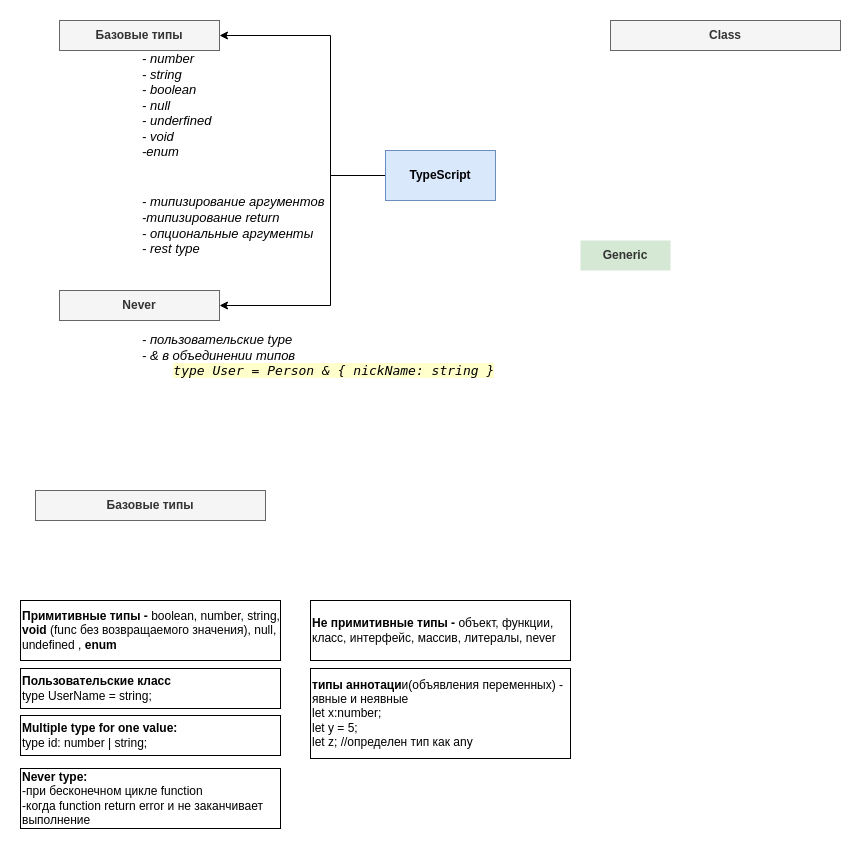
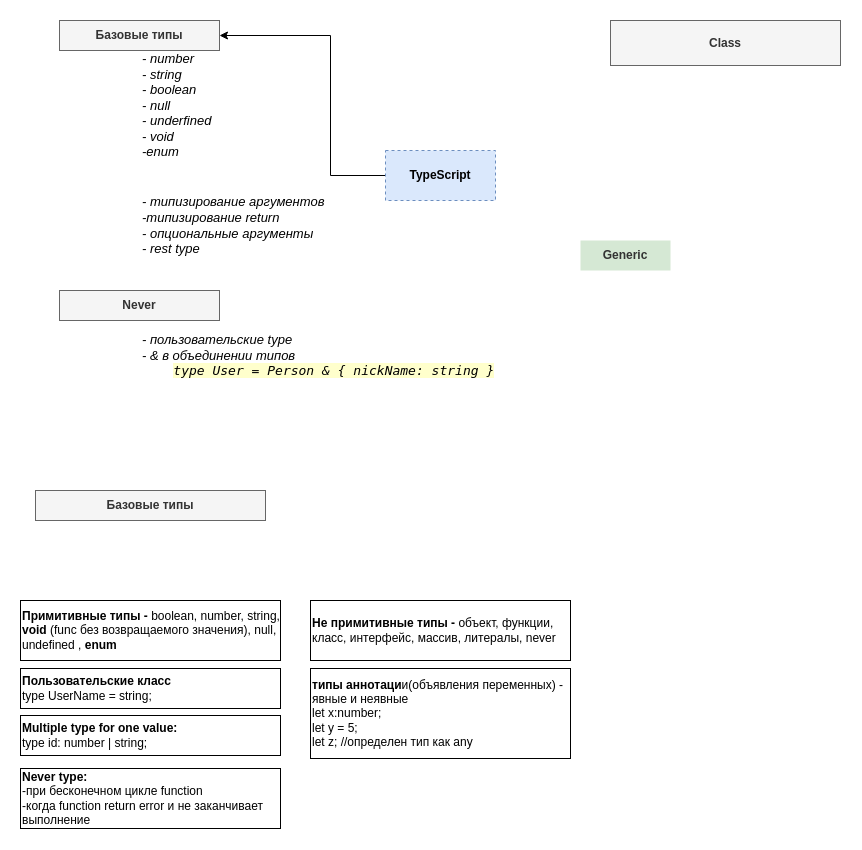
  <mxCell id="0" />
  <mxCell id="1" parent="0" />
  <mxCell id="2" style="edgeStyle=orthogonalEdgeStyle;rounded=0;orthogonalLoop=1;jettySize=auto;html=1;exitX=0;exitY=0.5;exitDx=0;exitDy=0;entryX=1;entryY=0.5;entryDx=0;entryDy=0;fontSize=13;fontColor=#000000;" parent="1" source="4" target="19" edge="1"><mxGeometry relative="1" as="geometry"><Array as="points"><mxPoint x="330" y="175" /><mxPoint x="330" y="35" /></Array></mxGeometry></mxCell>
- <mxCell id="3" style="edgeStyle=orthogonalEdgeStyle;rounded=0;orthogonalLoop=1;jettySize=auto;html=1;exitX=0;exitY=0.5;exitDx=0;exitDy=0;entryX=1;entryY=0.5;entryDx=0;entryDy=0;fontSize=13;fontColor=#000000;" parent="1" source="4" target="11" edge="1"><mxGeometry relative="1" as="geometry"><Array as="points"><mxPoint x="330" y="175" /><mxPoint x="330" y="305" /></Array></mxGeometry></mxCell>
- <mxCell id="4" value="TypeScript" style="rounded=0;whiteSpace=wrap;html=1;fillColor=#dae8fc;strokeColor=#6c8ebf;fontStyle=1" parent="1" vertex="1"><mxGeometry x="385" y="150" width="110" height="50" as="geometry" /></mxCell>
+ <mxCell id="4" value="TypeScript" style="rounded=0;whiteSpace=wrap;html=1;fillColor=#dae8fc;strokeColor=#6c8ebf;fontStyle=1;dashed=1;" parent="1" vertex="1"><mxGeometry x="385" y="150" width="110" height="50" as="geometry" /></mxCell>
  <mxCell id="5" value="&lt;b&gt;типы аннотаци&lt;/b&gt;и(объявления переменных) - явные и неявные&lt;br&gt;let x:number;&lt;br&gt;let y = 5;&lt;br&gt;let z; //определен тип как any" style="rounded=0;whiteSpace=wrap;fontSize=12;html=1;align=left;" parent="1" vertex="1"><mxGeometry x="310" y="668" width="260" height="90" as="geometry" /></mxCell>
  <mxCell id="6" value="&lt;b&gt;Примитивные типы -&lt;/b&gt; boolean, number, string, &lt;b&gt;void &lt;/b&gt;(func без возвращаемого значения), null, undefined , &lt;b&gt;enum&lt;/b&gt;" style="rounded=0;whiteSpace=wrap;fontSize=12;labelBackgroundColor=none;labelBorderColor=none;html=1;labelPosition=center;verticalLabelPosition=middle;align=left;verticalAlign=middle;" parent="1" vertex="1"><mxGeometry y="600" width="260" height="60" as="geometry" x="20" /></mxCell>
  <mxCell id="7" value="&lt;b&gt;Не примитивные типы -&lt;/b&gt;&amp;nbsp;объект, функции, класс, интерфейс, массив, литералы, never" style="rounded=0;whiteSpace=wrap;fontSize=12;labelBackgroundColor=none;labelBorderColor=none;html=1;labelPosition=center;verticalLabelPosition=middle;align=left;verticalAlign=middle;" parent="1" vertex="1"><mxGeometry x="310" y="600" width="260" height="60" as="geometry" /></mxCell>
  <mxCell id="8" value="&lt;span&gt;&lt;b&gt;Пользовательские класс&lt;/b&gt;&lt;br&gt;type UserName = string;&lt;br&gt;&lt;/span&gt;" style="rounded=0;whiteSpace=wrap;fontSize=12;labelBackgroundColor=none;labelBorderColor=none;html=1;labelPosition=center;verticalLabelPosition=middle;align=left;verticalAlign=middle;fontStyle=0" parent="1" vertex="1"><mxGeometry y="668" width="260" height="40" as="geometry" x="20" /></mxCell>
  <mxCell id="9" value="&lt;span&gt;&lt;b&gt;Multiple type for one value:&lt;/b&gt;&lt;br&gt;type id: number | string;&lt;br&gt;&lt;/span&gt;" style="rounded=0;whiteSpace=wrap;fontSize=12;labelBackgroundColor=none;labelBorderColor=none;html=1;labelPosition=center;verticalLabelPosition=middle;align=left;verticalAlign=middle;fontStyle=0" parent="1" vertex="1"><mxGeometry y="715" width="260" height="40" as="geometry" x="20" /></mxCell>
  <mxCell id="10" value="&lt;span&gt;&lt;b&gt;Never type:&amp;nbsp;&lt;/b&gt;&lt;br&gt;-при бесконечном цикле function&lt;br&gt;-когда function return error и не заканчивает выполнение&lt;br&gt;&lt;/span&gt;" style="rounded=0;whiteSpace=wrap;fontSize=12;labelBackgroundColor=none;labelBorderColor=none;html=1;labelPosition=center;verticalLabelPosition=middle;align=left;verticalAlign=middle;fontStyle=0" parent="1" vertex="1"><mxGeometry y="768" width="260" height="60" as="geometry" x="20" /></mxCell>
  <mxCell id="11" value="Never" style="rounded=0;whiteSpace=wrap;html=1;fillColor=#f5f5f5;strokeColor=#666666;fontColor=#333333;fontStyle=1" parent="1" vertex="1"><mxGeometry x="59" y="290" width="160" height="30" as="geometry" /></mxCell>
- <mxCell id="12" value="Class" style="rounded=0;whiteSpace=wrap;html=1;fillColor=#f5f5f5;strokeColor=#666666;fontColor=#333333;fontStyle=1" parent="1" vertex="1"><mxGeometry x="610" y="20" width="230" height="30" as="geometry" /></mxCell>
+ <mxCell id="12" value="Class" style="rounded=0;whiteSpace=wrap;html=1;fillColor=#f5f5f5;strokeColor=#666666;fontColor=#333333;fontStyle=1" parent="1" vertex="1"><mxGeometry x="610" y="20" width="230" height="45" as="geometry" /></mxCell>
  <mxCell id="13" value="Базовые типы" style="rounded=0;whiteSpace=wrap;html=1;fillColor=#f5f5f5;strokeColor=#666666;fontColor=#333333;fontStyle=1" parent="1" vertex="1"><mxGeometry x="35" y="490" width="230" height="30" as="geometry" /></mxCell>
  <mxCell id="14" value="Generic" style="rounded=0;whiteSpace=wrap;html=1;fillColor=#d5e8d4;strokeColor=none;fontColor=#333333;fontStyle=1;" parent="1" vertex="1"><mxGeometry x="580" y="240" width="90" height="30" as="geometry" /></mxCell>
  <mxCell id="15" value="" style="group" parent="1" vertex="1" connectable="0"><mxGeometry x="59" y="160" width="311" height="100" as="geometry" /></mxCell>
  <mxCell id="16" value="&lt;span style=&quot;font-size: 13px&quot;&gt;- типизирование аргументов&lt;br&gt;-типизирование return&lt;br style=&quot;font-size: 13px&quot;&gt;- опциональные аргументы&lt;br&gt;- rest type&lt;br&gt;&lt;/span&gt;" style="text;html=1;strokeColor=none;fillColor=none;align=left;verticalAlign=middle;whiteSpace=wrap;rounded=0;fontStyle=2;fontSize=13;" parent="15" vertex="1"><mxGeometry x="81" y="30" width="230" height="70" as="geometry" /></mxCell>
  <mxCell id="17" value="&lt;span style=&quot;font-size: 13px&quot;&gt;- пользовательские type&lt;br&gt;- &amp;amp; в объединении типов&lt;br&gt;&lt;/span&gt;&lt;span style=&quot;font-family: &amp;#34;jetbrains mono&amp;#34; , monospace&quot;&gt;&amp;nbsp; &amp;nbsp; &lt;/span&gt;&lt;span style=&quot;background-color: rgb(255 , 255 , 204) ; font-family: &amp;#34;jetbrains mono&amp;#34; , monospace&quot;&gt;type User = Person &amp;amp; { nickName: string }&lt;/span&gt;&lt;span style=&quot;font-size: 13px&quot;&gt;&lt;br&gt;&lt;/span&gt;" style="text;html=1;strokeColor=none;fillColor=none;align=left;verticalAlign=middle;whiteSpace=wrap;rounded=0;fontStyle=2;fontSize=13;" parent="1" vertex="1"><mxGeometry x="140" y="320" width="420" height="70" as="geometry" /></mxCell>
  <mxCell id="18" value="" style="group" parent="1" vertex="1" connectable="0"><mxGeometry x="59" y="20" width="190" height="140" as="geometry" /></mxCell>
  <mxCell id="19" value="Базовые типы" style="rounded=0;whiteSpace=wrap;html=1;fillColor=#f5f5f5;strokeColor=#666666;fontColor=#333333;fontStyle=1" parent="18" vertex="1"><mxGeometry width="160" height="30" as="geometry" /></mxCell>
  <mxCell id="20" value="&lt;span style=&quot;font-size: 13px&quot;&gt;- number&lt;br style=&quot;font-size: 13px&quot;&gt;- string&lt;br style=&quot;font-size: 13px&quot;&gt;- boolean&lt;br style=&quot;font-size: 13px&quot;&gt;&lt;div style=&quot;font-size: 13px&quot;&gt;&lt;span style=&quot;font-size: 13px&quot;&gt;- null&lt;/span&gt;&lt;/div&gt;&lt;div style=&quot;font-size: 13px&quot;&gt;&lt;span style=&quot;font-size: 13px&quot;&gt;- underfined&lt;/span&gt;&lt;/div&gt;&lt;div style=&quot;font-size: 13px&quot;&gt;&lt;span style=&quot;font-size: 13px&quot;&gt;- void&lt;/span&gt;&lt;/div&gt;&lt;div style=&quot;font-size: 13px&quot;&gt;&lt;span style=&quot;font-size: 13px&quot;&gt;-enum&lt;/span&gt;&lt;/div&gt;&lt;/span&gt;" style="text;html=1;strokeColor=none;fillColor=none;align=left;verticalAlign=middle;whiteSpace=wrap;rounded=0;fontStyle=2;fontSize=13;" parent="18" vertex="1"><mxGeometry x="81" y="30" width="109" height="110" as="geometry" /></mxCell>
